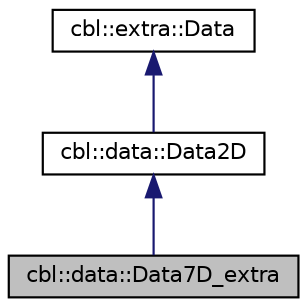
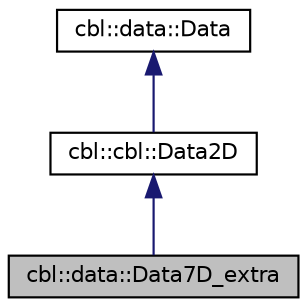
  digraph {
    node [color=black fillcolor=white fontname=Helvetica fontsize=10 shape=record style=filled]
    edge [color=midnightblue dir=back fontname=Helvetica fontsize=10 labelfontname=Helvetica labelfontsize=10 style=solid]
    n1 [fillcolor=grey75 fontcolor=black height=0.2 label="cbl::data::Data7D_extra" width=0.4]
-   n2 [height=0.2 label="cbl::data::Data2D" width=0.4]
-   n3 [height=0.2 label="cbl::extra::Data" width=0.4]
+   n2 [height=0.2 label="cbl::cbl::Data2D" width=0.4]
+   n3 [height=0.2 label="cbl::data::Data" width=0.4]
    n2 -> n1
    n3 -> n2
  }
